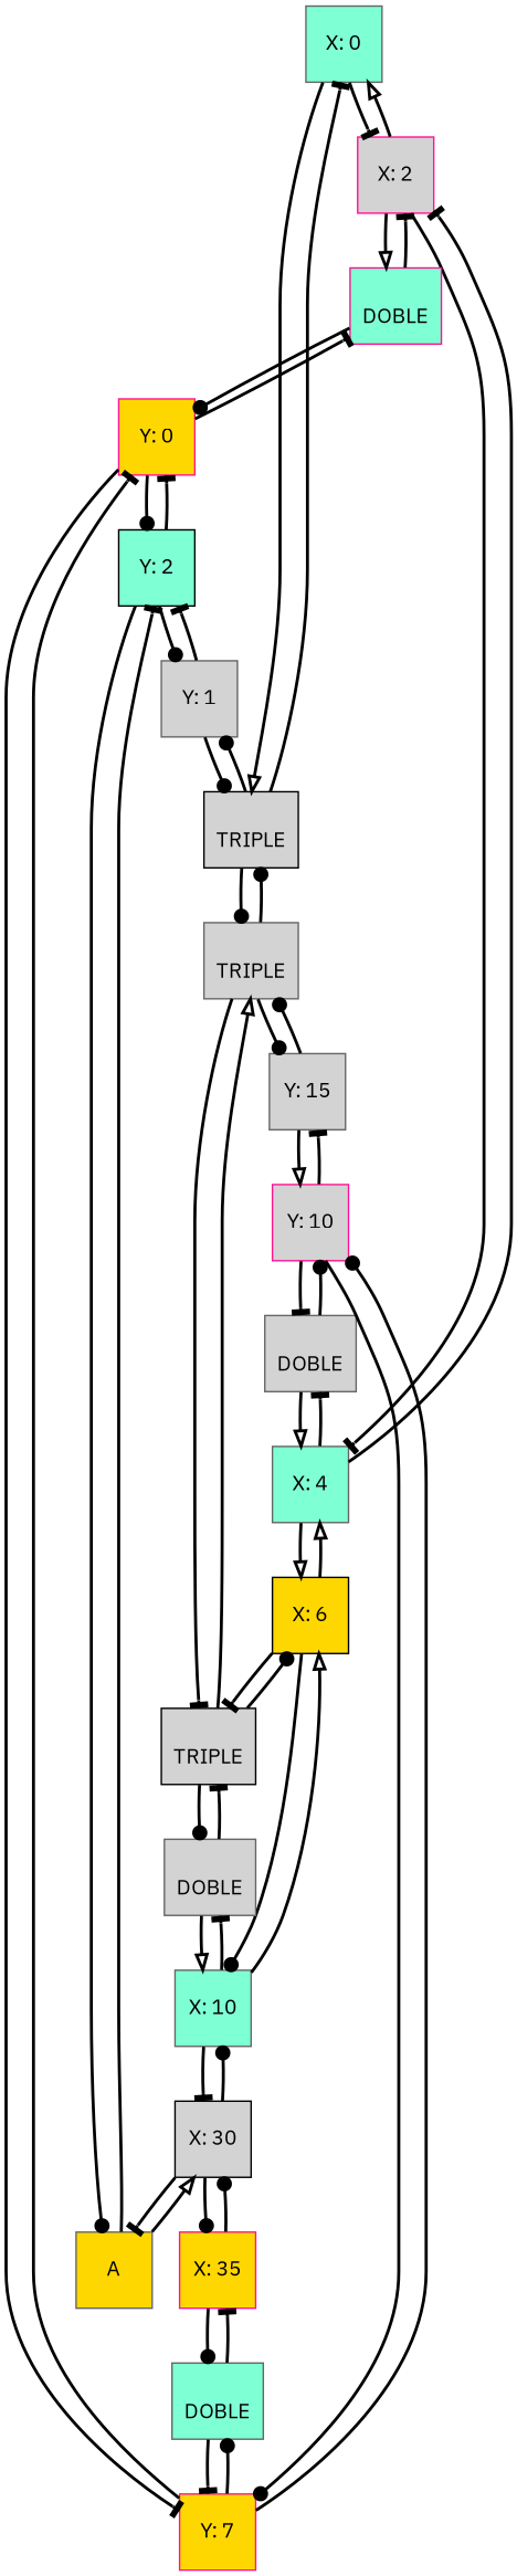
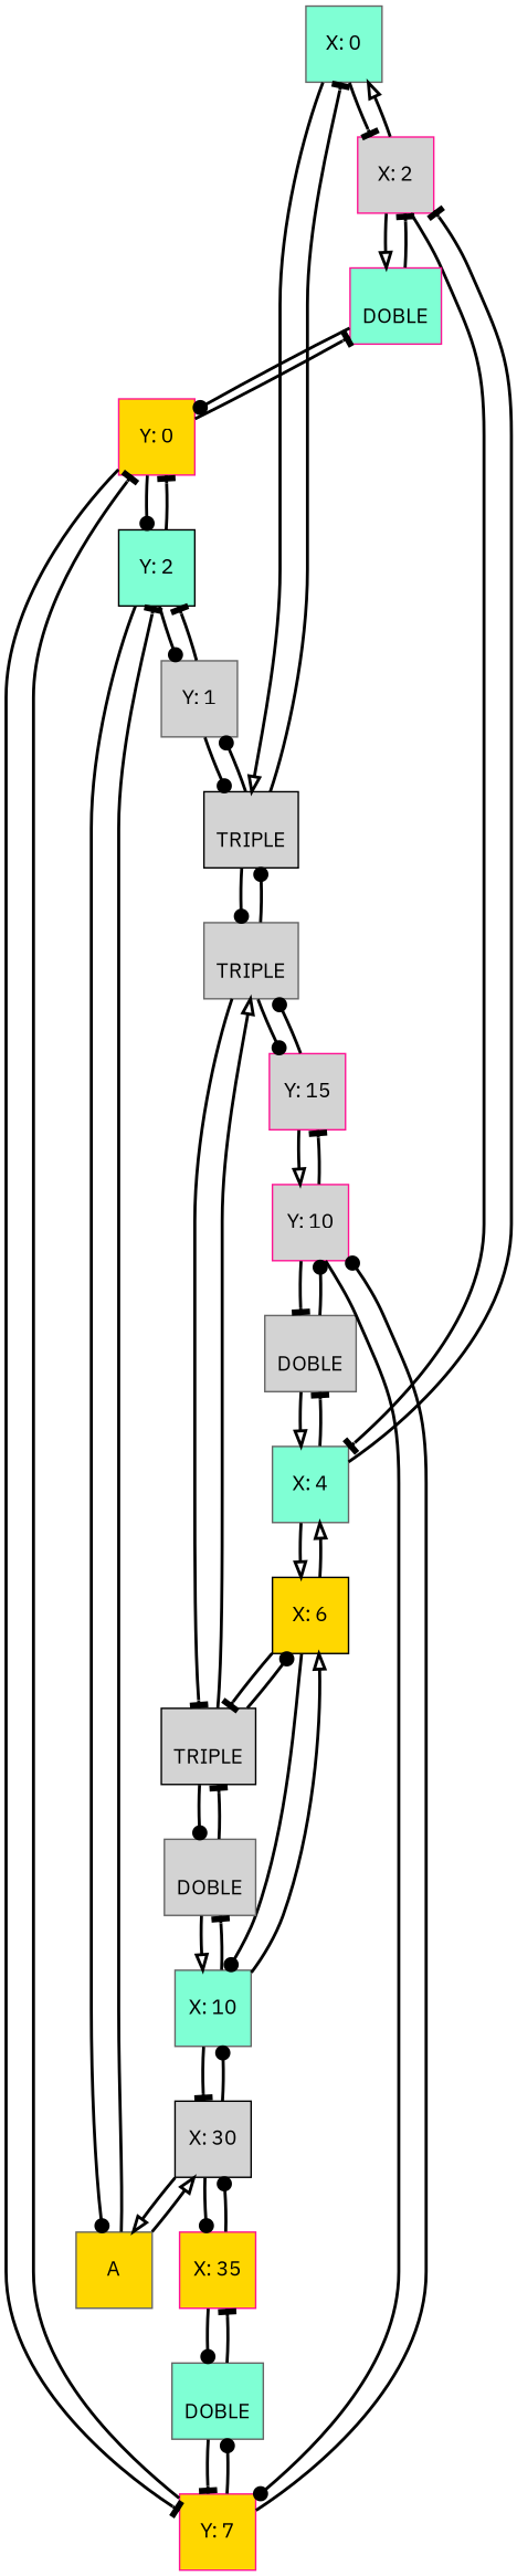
  digraph {
    fontname="IBM Plex Sans"
    rankdir=TB
    node [color=gray40 fillcolor=lightgrey fontname="IBM Plex Sans" shape=box style=filled]
    edge [arrowhead=tee fontname="IBM Plex Sans" style=bold]
    n1 [fillcolor=aquamarine height=0.7 label="X: 0" width=0.7]
    n2 [color=deeppink height=0.7 label="X: 2" width=0.7]
    n3 [color=black height=0.7 label="  \nTRIPLE" width=0.7]
    n4 [height=0.7 label="Y: 1" width=0.7]
    n5 [color=black fillcolor=aquamarine height=0.7 label="Y: 2" width=0.7]
    n6 [fillcolor=aquamarine height=0.7 label="X: 4" width=0.7]
    n7 [color=deeppink fillcolor=aquamarine height=0.7 label="  \nDOBLE" width=0.7]
    n8 [height=0.7 label="  \nTRIPLE" width=0.7]
    n9 [color=black fillcolor=gold height=0.7 label="X: 6" width=0.7]
    n10 [height=0.7 label="  \nDOBLE" width=0.7]
    n11 [color=deeppink fillcolor=gold height=0.7 label="Y: 0" width=0.7]
    n12 [fillcolor=aquamarine height=0.7 label="X: 10" width=0.7]
    n13 [color=black height=0.7 label="  \nTRIPLE" width=0.7]
    n14 [color=deeppink height=0.7 label="Y: 10" width=0.7]
    n15 [color=black height=0.7 label="X: 30" width=0.7]
    n16 [height=0.7 label="  \nDOBLE" width=0.7]
    n17 [color=deeppink fillcolor=gold height=0.7 label="X: 35" width=0.7]
    n18 [fillcolor=gold height=0.7 label=" A " width=0.7]
    n19 [fillcolor=aquamarine height=0.7 label="  \nDOBLE" width=0.7]
    n20 [color=deeppink fillcolor=gold height=0.7 label="Y: 7" width=0.7]
-   n21 [height=0.7 label="Y: 15" width=0.7]
+   n21 [color=deeppink height=0.7 label="Y: 15" width=0.7]
    n1 -> n2
    n1 -> n3 [arrowhead=onormal]
    n2 -> n1 [arrowhead=onormal]
    n2 -> n6
    n2 -> n7 [arrowhead=onormal]
    n3 -> n1
    n3 -> n4 [arrowhead=dot]
    n3 -> n8 [arrowhead=dot]
    n4 -> n3 [arrowhead=dot]
    n4 -> n5
    n5 -> n4 [arrowhead=dot]
    n5 -> n11
    n5 -> n18 [arrowhead=dot]
    n6 -> n2
    n6 -> n9 [arrowhead=onormal]
    n6 -> n10
    n7 -> n2
    n7 -> n11 [arrowhead=dot]
    n8 -> n3 [arrowhead=dot]
    n8 -> n13
    n8 -> n21 [arrowhead=dot]
    n9 -> n6 [arrowhead=onormal]
    n9 -> n12 [arrowhead=dot]
    n9 -> n13
    n10 -> n6 [arrowhead=onormal]
    n10 -> n14 [arrowhead=dot]
    n11 -> n5 [arrowhead=dot]
    n11 -> n7
    n11 -> n20
    n12 -> n9 [arrowhead=onormal]
    n12 -> n15
    n12 -> n16
    n13 -> n8 [arrowhead=onormal]
    n13 -> n9 [arrowhead=dot]
    n13 -> n16 [arrowhead=dot]
    n14 -> n10
    n14 -> n20 [arrowhead=dot]
    n14 -> n21
    n15 -> n12 [arrowhead=dot]
    n15 -> n17 [arrowhead=dot]
-   n15 -> n18
+   n15 -> n18 [arrowhead=onormal]
    n16 -> n12 [arrowhead=onormal]
    n16 -> n13
    n17 -> n15 [arrowhead=dot]
    n17 -> n19 [arrowhead=dot]
    n18 -> n5
    n18 -> n15 [arrowhead=onormal]
    n19 -> n17
    n19 -> n20
    n20 -> n11
    n20 -> n14 [arrowhead=dot]
    n20 -> n19 [arrowhead=dot]
    n21 -> n8 [arrowhead=dot]
    n21 -> n14 [arrowhead=onormal]
  }
